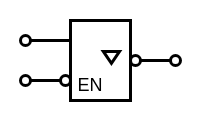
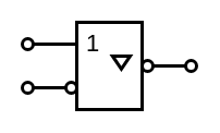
  <mxCell id="0" />
  <mxCell id="1" parent="0" />
  <mxCell id="2" value="" style="rounded=0;whiteSpace=wrap;html=1;fillColor=none;strokeWidth=3;" vertex="1" parent="1"><mxGeometry x="70" y="20" width="60" height="80" as="geometry" /></mxCell>
  <mxCell id="3" value="" style="endArrow=none;html=1;entryX=0;entryY=0.25;entryDx=0;entryDy=0;strokeWidth=3;" edge="1" parent="1" target="2"><mxGeometry width="50" height="50" relative="1" as="geometry"><mxPoint x="30" y="40" as="sourcePoint" /><mxPoint x="100" y="80" as="targetPoint" /></mxGeometry></mxCell>
  <mxCell id="4" value="" style="endArrow=none;html=1;entryX=0;entryY=0.5;entryDx=0;entryDy=0;strokeWidth=3;" edge="1" parent="1" target="13"><mxGeometry width="50" height="50" relative="1" as="geometry"><mxPoint x="30" y="80" as="sourcePoint" /><mxPoint x="60" y="110" as="targetPoint" /></mxGeometry></mxCell>
  <mxCell id="5" value="" style="endArrow=none;html=1;exitX=1;exitY=0.5;exitDx=0;exitDy=0;strokeWidth=3;" edge="1" parent="1" source="9"><mxGeometry width="50" height="50" relative="1" as="geometry"><mxPoint x="160" y="79.66" as="sourcePoint" /><mxPoint x="170" y="60" as="targetPoint" /></mxGeometry></mxCell>
- <mxCell id="7" value="&lt;font style=&quot;font-size: 18px&quot;&gt;EN&lt;/font&gt;" style="text;html=1;strokeColor=none;fillColor=none;align=center;verticalAlign=middle;whiteSpace=wrap;rounded=0;" vertex="1" parent="1"><mxGeometry x="70" y="70" width="40" height="30" as="geometry" /></mxCell>
+ <mxCell id="6" value="&lt;font style=&quot;font-size: 22px&quot;&gt;1&lt;/font&gt;" style="text;html=1;strokeColor=none;fillColor=none;align=center;verticalAlign=middle;whiteSpace=wrap;rounded=0;" vertex="1" parent="1"><mxGeometry x="70" y="20" width="30" height="40" as="geometry" /></mxCell>
  <mxCell id="8" value="" style="triangle;whiteSpace=wrap;html=1;strokeWidth=3;fillColor=none;rotation=90;" vertex="1" parent="1"><mxGeometry x="105" y="48.75" width="11.87" height="16.25" as="geometry" /></mxCell>
  <mxCell id="9" value="" style="ellipse;whiteSpace=wrap;html=1;aspect=fixed;strokeWidth=3;fillColor=none;" vertex="1" parent="1"><mxGeometry x="130" y="55" width="10" height="10" as="geometry" /></mxCell>
  <mxCell id="10" value="" style="endArrow=none;html=1;exitX=1;exitY=0.5;exitDx=0;exitDy=0;strokeWidth=3;" edge="1" parent="1" source="2" target="9"><mxGeometry width="50" height="50" relative="1" as="geometry"><mxPoint x="130" y="60" as="sourcePoint" /><mxPoint x="170" y="60" as="targetPoint" /></mxGeometry></mxCell>
  <mxCell id="11" value="" style="ellipse;whiteSpace=wrap;html=1;aspect=fixed;strokeWidth=3;fillColor=none;" vertex="1" parent="1"><mxGeometry x="20" y="35" width="10" height="10" as="geometry" /></mxCell>
  <mxCell id="12" value="" style="ellipse;whiteSpace=wrap;html=1;aspect=fixed;strokeWidth=3;fillColor=none;" vertex="1" parent="1"><mxGeometry x="170" y="55" width="10" height="10" as="geometry" /></mxCell>
  <mxCell id="13" value="" style="ellipse;whiteSpace=wrap;html=1;aspect=fixed;strokeWidth=3;fillColor=none;" vertex="1" parent="1"><mxGeometry x="60" y="75" width="10" height="10" as="geometry" /></mxCell>
  <mxCell id="14" value="" style="ellipse;whiteSpace=wrap;html=1;aspect=fixed;strokeWidth=3;fillColor=none;" vertex="1" parent="1"><mxGeometry x="20" y="75" width="10" height="10" as="geometry" /></mxCell>
